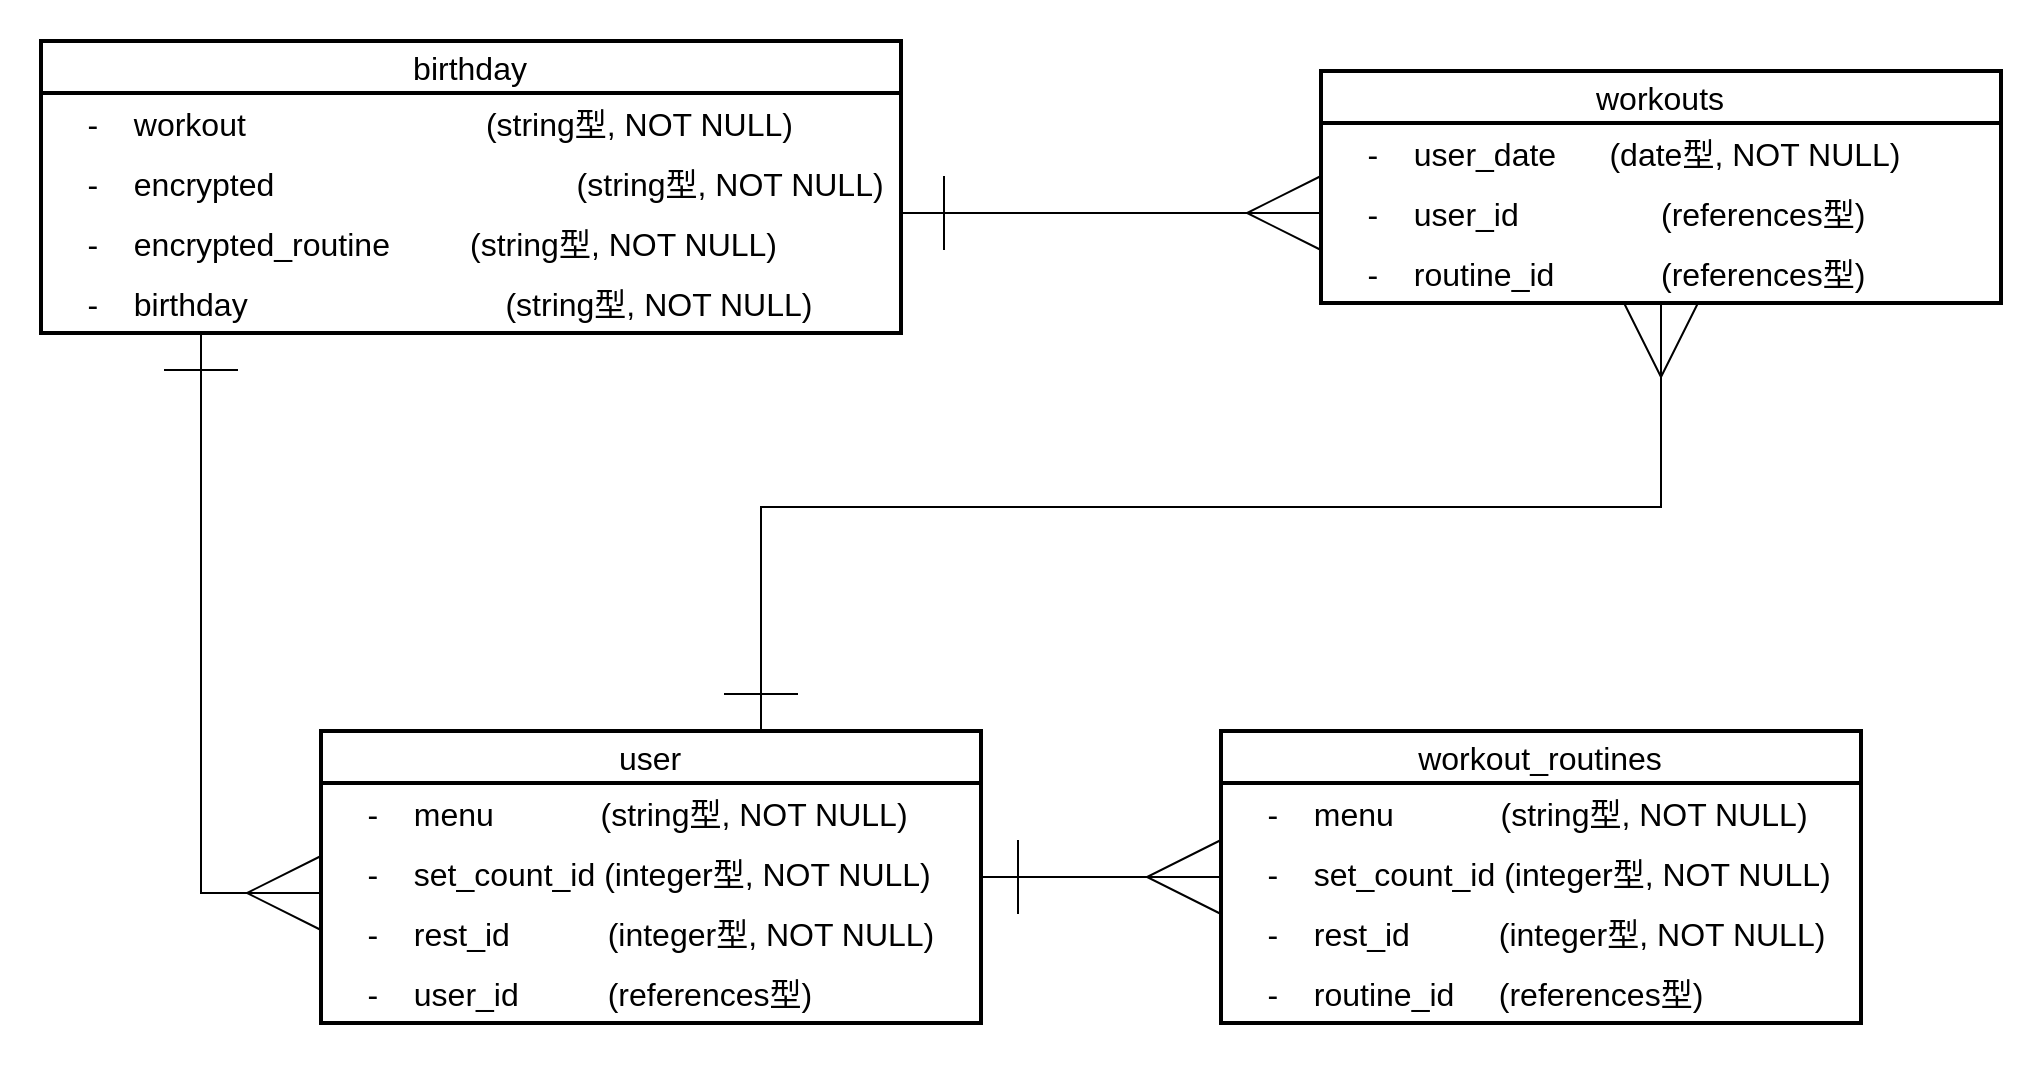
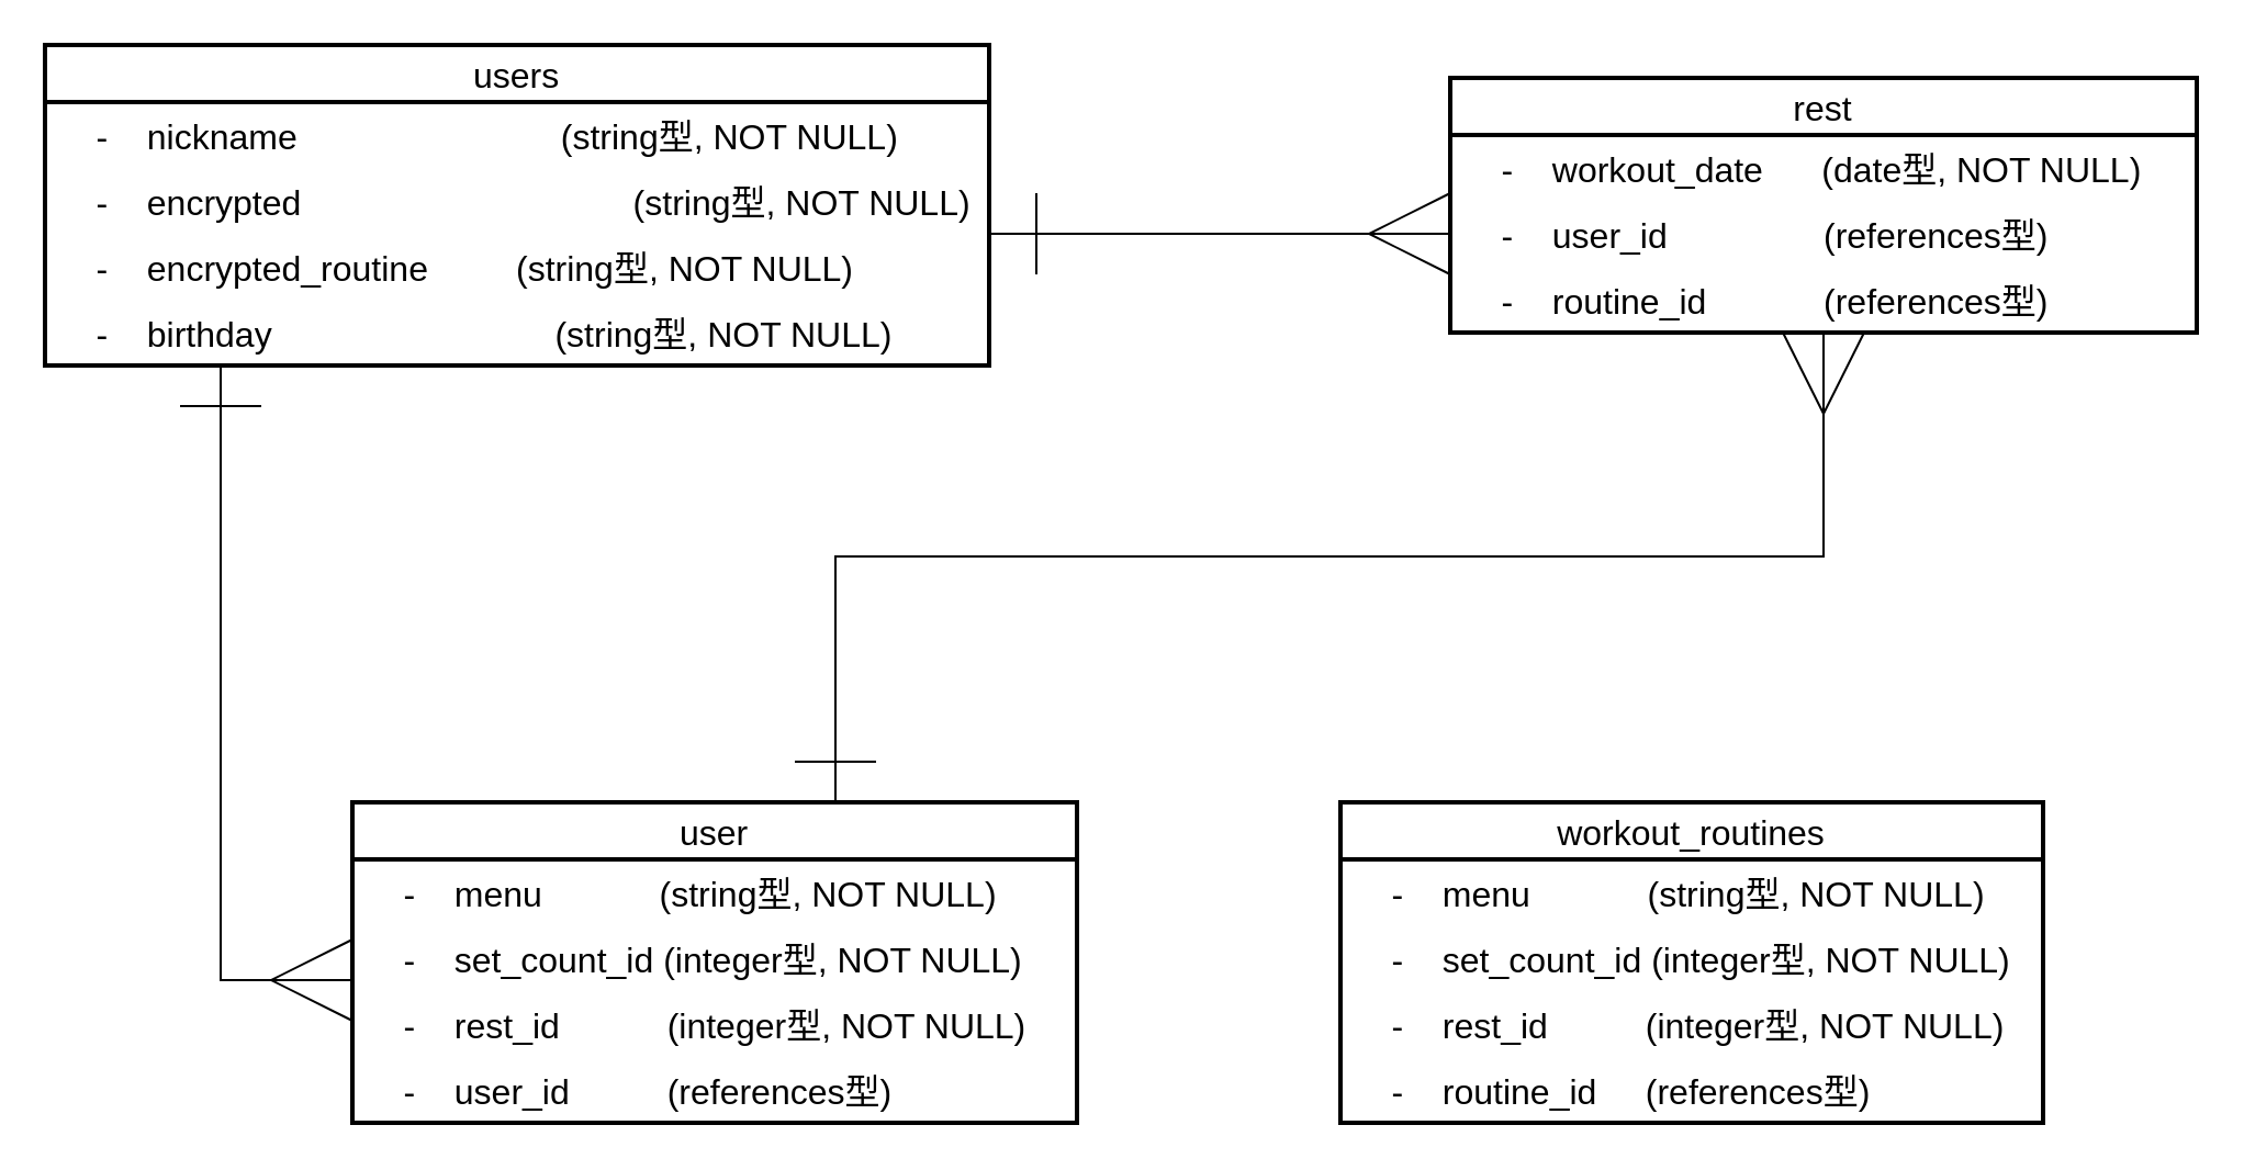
  <mxCell id="0" />
  <mxCell id="1" parent="0" />
- <mxCell id="2" value="birthday" style="swimlane;fontStyle=0;childLayout=stackLayout;horizontal=1;startSize=26;horizontalStack=0;resizeParent=1;resizeParentMax=0;resizeLast=0;collapsible=1;marginBottom=0;align=center;fontSize=16;strokeWidth=2;" parent="1" vertex="1"><mxGeometry x="20" y="20" width="430" height="146" as="geometry" /></mxCell>
- <mxCell id="3" value="    -    workout                           (string型, NOT NULL)" style="text;strokeColor=none;fillColor=none;spacingLeft=4;spacingRight=4;overflow=hidden;rotatable=0;points=[[0,0.5],[1,0.5]];portConstraint=eastwest;fontSize=16;strokeWidth=2;" parent="2" vertex="1"><mxGeometry y="26" width="430" height="30" as="geometry" /></mxCell>
+ <mxCell id="2" value="users" style="swimlane;fontStyle=0;childLayout=stackLayout;horizontal=1;startSize=26;horizontalStack=0;resizeParent=1;resizeParentMax=0;resizeLast=0;collapsible=1;marginBottom=0;align=center;fontSize=16;strokeWidth=2;" parent="1" vertex="1"><mxGeometry x="20" y="20" width="430" height="146" as="geometry" /></mxCell>
+ <mxCell id="3" value="    -    nickname                           (string型, NOT NULL)" style="text;strokeColor=none;fillColor=none;spacingLeft=4;spacingRight=4;overflow=hidden;rotatable=0;points=[[0,0.5],[1,0.5]];portConstraint=eastwest;fontSize=16;strokeWidth=2;" parent="2" vertex="1"><mxGeometry y="26" width="430" height="30" as="geometry" /></mxCell>
  <mxCell id="4" value="    -    encrypted                                  (string型, NOT NULL)" style="text;strokeColor=none;fillColor=none;spacingLeft=4;spacingRight=4;overflow=hidden;rotatable=0;points=[[0,0.5],[1,0.5]];portConstraint=eastwest;fontSize=16;strokeWidth=2;" parent="2" vertex="1"><mxGeometry y="56" width="430" height="30" as="geometry" /></mxCell>
  <mxCell id="5" value="    -    encrypted_routine         (string型, NOT NULL)" style="text;strokeColor=none;fillColor=none;spacingLeft=4;spacingRight=4;overflow=hidden;rotatable=0;points=[[0,0.5],[1,0.5]];portConstraint=eastwest;fontSize=16;strokeWidth=2;" parent="2" vertex="1"><mxGeometry y="86" width="430" height="30" as="geometry" /></mxCell>
  <mxCell id="6" value="    -    birthday                             (string型, NOT NULL)" style="text;strokeColor=none;fillColor=none;spacingLeft=4;spacingRight=4;overflow=hidden;rotatable=0;points=[[0,0.5],[1,0.5]];portConstraint=eastwest;fontSize=16;strokeWidth=2;" parent="2" vertex="1"><mxGeometry y="116" width="430" height="30" as="geometry" /></mxCell>
  <mxCell id="7" style="edgeStyle=orthogonalEdgeStyle;rounded=0;orthogonalLoop=1;jettySize=auto;html=1;exitX=0.5;exitY=1;exitDx=0;exitDy=0;fontSize=16;startArrow=ERmany;startFill=0;endArrow=ERone;endFill=0;startSize=35;endSize=35;targetPerimeterSpacing=0;" parent="1" source="8" edge="1"><mxGeometry relative="1" as="geometry"><mxPoint x="380" y="365" as="targetPoint" /><Array as="points"><mxPoint x="830" y="253" /><mxPoint x="380" y="253" /></Array></mxGeometry></mxCell>
- <mxCell id="8" value="workouts" style="swimlane;fontStyle=0;childLayout=stackLayout;horizontal=1;startSize=26;horizontalStack=0;resizeParent=1;resizeParentMax=0;resizeLast=0;collapsible=1;marginBottom=0;align=center;fontSize=16;strokeWidth=2;" parent="1" vertex="1"><mxGeometry x="660" y="35" width="340" height="116" as="geometry" /></mxCell>
- <mxCell id="9" value="    -    user_date      (date型, NOT NULL)" style="text;strokeColor=none;fillColor=none;spacingLeft=4;spacingRight=4;overflow=hidden;rotatable=0;points=[[0,0.5],[1,0.5]];portConstraint=eastwest;fontSize=16;strokeWidth=2;" parent="8" vertex="1"><mxGeometry y="26" width="340" height="30" as="geometry" /></mxCell>
+ <mxCell id="8" value="rest" style="swimlane;fontStyle=0;childLayout=stackLayout;horizontal=1;startSize=26;horizontalStack=0;resizeParent=1;resizeParentMax=0;resizeLast=0;collapsible=1;marginBottom=0;align=center;fontSize=16;strokeWidth=2;" parent="1" vertex="1"><mxGeometry x="660" y="35" width="340" height="116" as="geometry" /></mxCell>
+ <mxCell id="9" value="    -    workout_date      (date型, NOT NULL)" style="text;strokeColor=none;fillColor=none;spacingLeft=4;spacingRight=4;overflow=hidden;rotatable=0;points=[[0,0.5],[1,0.5]];portConstraint=eastwest;fontSize=16;strokeWidth=2;" parent="8" vertex="1"><mxGeometry y="26" width="340" height="30" as="geometry" /></mxCell>
  <mxCell id="10" value="    -    user_id                (references型)" style="text;strokeColor=none;fillColor=none;spacingLeft=4;spacingRight=4;overflow=hidden;rotatable=0;points=[[0,0.5],[1,0.5]];portConstraint=eastwest;fontSize=16;strokeWidth=2;" parent="8" vertex="1"><mxGeometry y="56" width="340" height="30" as="geometry" /></mxCell>
  <mxCell id="11" value="    -    routine_id            (references型)" style="text;strokeColor=none;fillColor=none;spacingLeft=4;spacingRight=4;overflow=hidden;rotatable=0;points=[[0,0.5],[1,0.5]];portConstraint=eastwest;fontSize=16;strokeWidth=2;" parent="8" vertex="1"><mxGeometry y="86" width="340" height="30" as="geometry" /></mxCell>
  <mxCell id="12" style="edgeStyle=orthogonalEdgeStyle;rounded=0;orthogonalLoop=1;jettySize=auto;html=1;fontSize=16;endArrow=ERone;endFill=0;startArrow=ERmany;startFill=0;targetPerimeterSpacing=0;endSize=35;startSize=35;" parent="1" edge="1"><mxGeometry relative="1" as="geometry"><mxPoint x="100" y="166" as="targetPoint" /><mxPoint x="160" y="446" as="sourcePoint" /><Array as="points"><mxPoint x="100" y="446" /><mxPoint x="100" y="166" /></Array></mxGeometry></mxCell>
  <mxCell id="13" value="user" style="swimlane;fontStyle=0;childLayout=stackLayout;horizontal=1;startSize=26;horizontalStack=0;resizeParent=1;resizeParentMax=0;resizeLast=0;collapsible=1;marginBottom=0;align=center;fontSize=16;strokeWidth=2;" parent="1" vertex="1"><mxGeometry x="160" y="365" width="330" height="146" as="geometry" /></mxCell>
  <mxCell id="14" value="    -    menu            (string型, NOT NULL)" style="text;strokeColor=none;fillColor=none;spacingLeft=4;spacingRight=4;overflow=hidden;rotatable=0;points=[[0,0.5],[1,0.5]];portConstraint=eastwest;fontSize=16;strokeWidth=2;" parent="13" vertex="1"><mxGeometry y="26" width="330" height="30" as="geometry" /></mxCell>
  <mxCell id="15" value="    -    set_count_id (integer型, NOT NULL)" style="text;strokeColor=none;fillColor=none;spacingLeft=4;spacingRight=4;overflow=hidden;rotatable=0;points=[[0,0.5],[1,0.5]];portConstraint=eastwest;fontSize=16;strokeWidth=2;" parent="13" vertex="1"><mxGeometry y="56" width="330" height="30" as="geometry" /></mxCell>
  <mxCell id="16" value="    -    rest_id           (integer型, NOT NULL)" style="text;strokeColor=none;fillColor=none;spacingLeft=4;spacingRight=4;overflow=hidden;rotatable=0;points=[[0,0.5],[1,0.5]];portConstraint=eastwest;fontSize=16;strokeWidth=2;" parent="13" vertex="1"><mxGeometry y="86" width="330" height="30" as="geometry" /></mxCell>
  <mxCell id="17" value="    -    user_id          (references型)" style="text;strokeColor=none;fillColor=none;spacingLeft=4;spacingRight=4;overflow=hidden;rotatable=0;points=[[0,0.5],[1,0.5]];portConstraint=eastwest;fontSize=16;strokeWidth=2;" parent="13" vertex="1"><mxGeometry y="116" width="330" height="30" as="geometry" /></mxCell>
- <mxCell id="18" style="edgeStyle=orthogonalEdgeStyle;rounded=0;orthogonalLoop=1;jettySize=auto;html=1;exitX=0;exitY=0.5;exitDx=0;exitDy=0;fontSize=16;startArrow=ERmany;startFill=0;endArrow=ERone;endFill=0;startSize=35;endSize=35;targetPerimeterSpacing=0;entryX=1;entryY=0.5;entryDx=0;entryDy=0;" parent="1" source="19" target="13" edge="1"><mxGeometry relative="1" as="geometry"><mxPoint x="470" y="438" as="targetPoint" /></mxGeometry></mxCell>
  <mxCell id="19" value="workout_routines" style="swimlane;fontStyle=0;childLayout=stackLayout;horizontal=1;startSize=26;horizontalStack=0;resizeParent=1;resizeParentMax=0;resizeLast=0;collapsible=1;marginBottom=0;align=center;fontSize=16;strokeWidth=2;" parent="1" vertex="1"><mxGeometry x="610" y="365" width="320" height="146" as="geometry" /></mxCell>
  <mxCell id="20" value="    -    menu            (string型, NOT NULL)" style="text;strokeColor=none;fillColor=none;spacingLeft=4;spacingRight=4;overflow=hidden;rotatable=0;points=[[0,0.5],[1,0.5]];portConstraint=eastwest;fontSize=16;strokeWidth=2;" parent="19" vertex="1"><mxGeometry y="26" width="320" height="30" as="geometry" /></mxCell>
  <mxCell id="21" value="    -    set_count_id (integer型, NOT NULL)" style="text;strokeColor=none;fillColor=none;spacingLeft=4;spacingRight=4;overflow=hidden;rotatable=0;points=[[0,0.5],[1,0.5]];portConstraint=eastwest;fontSize=16;strokeWidth=2;" parent="19" vertex="1"><mxGeometry y="56" width="320" height="30" as="geometry" /></mxCell>
  <mxCell id="22" value="    -    rest_id          (integer型, NOT NULL)" style="text;strokeColor=none;fillColor=none;spacingLeft=4;spacingRight=4;overflow=hidden;rotatable=0;points=[[0,0.5],[1,0.5]];portConstraint=eastwest;fontSize=16;strokeWidth=2;" parent="19" vertex="1"><mxGeometry y="86" width="320" height="30" as="geometry" /></mxCell>
  <mxCell id="23" value="    -    routine_id     (references型)" style="text;strokeColor=none;fillColor=none;spacingLeft=4;spacingRight=4;overflow=hidden;rotatable=0;points=[[0,0.5],[1,0.5]];portConstraint=eastwest;fontSize=16;strokeWidth=2;" parent="19" vertex="1"><mxGeometry y="116" width="320" height="30" as="geometry" /></mxCell>
  <mxCell id="24" style="edgeStyle=orthogonalEdgeStyle;rounded=0;orthogonalLoop=1;jettySize=auto;html=1;fontSize=16;startArrow=ERmany;startFill=0;endArrow=ERone;endFill=0;startSize=35;endSize=35;targetPerimeterSpacing=0;" parent="1" edge="1"><mxGeometry relative="1" as="geometry"><mxPoint x="490" y="106" as="targetPoint" /><Array as="points"><mxPoint x="450" y="106" /><mxPoint x="450" y="106" /></Array><mxPoint x="660" y="106" as="sourcePoint" /></mxGeometry></mxCell>
